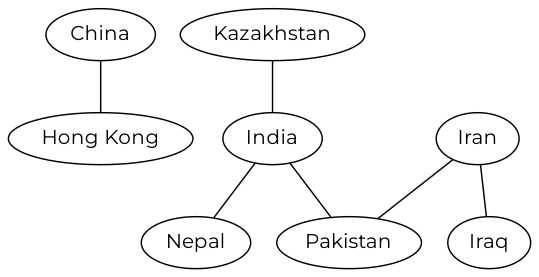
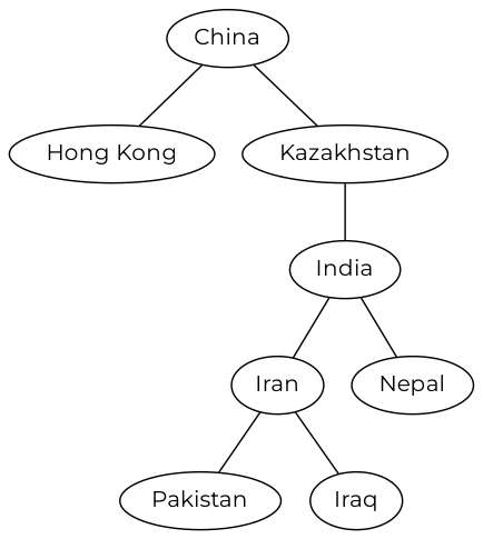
  strict graph {
    fontname=Montserrat
    node [fontname=Montserrat]
    edge [fontname=Montserrat]
    China
    "Hong Kong"
    Kazakhstan
    Iran
    Pakistan
    Iraq
    India
    Nepal
    China -- "Hong Kong"
+   China -- Kazakhstan
    Kazakhstan -- India
    Iran -- Pakistan
    Iran -- Iraq
-   India -- Pakistan
+   India -- Iran
    India -- Nepal
  }
